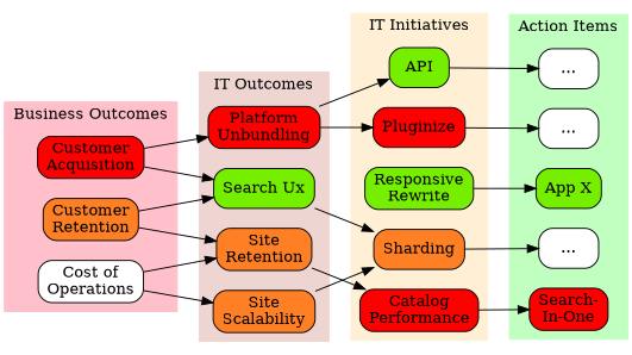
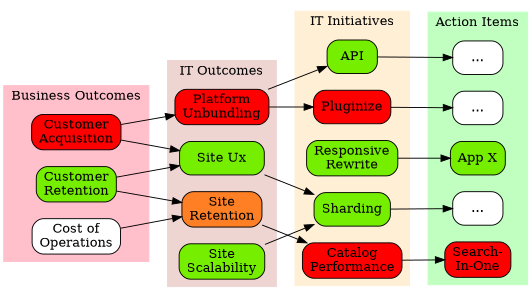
  digraph {
    fontname="DejaVu Serif"
    rank=same
    rankdir=LR
    splines=line
    style=filled
    node [color=black fillcolor=red fontname="DejaVu Serif" shape=box style="rounded,filled"]
    edge [fontname="DejaVu Serif"]
    n1 [label="Customer\nAcquisition"]
-   n2 [fillcolor=chocolate1 label="Customer\nRetention"]
+   n2 [fillcolor=chartreuse2 label="Customer\nRetention"]
    n3 [fillcolor=white label="Cost of\nOperations"]
    n4 [label="Platform\nUnbundling"]
-   n5 [fillcolor=chartreuse2 label="Search Ux"]
+   n5 [fillcolor=chartreuse2 label="Site Ux"]
    n6 [fillcolor=chocolate1 label="Site\nRetention"]
-   n7 [fillcolor=chocolate1 label="Site\nScalability"]
+   n7 [fillcolor=chartreuse2 label="Site\nScalability"]
    n8 [fillcolor=chartreuse2 label=API]
    n9 [label=Pluginize]
    n10 [fillcolor=chartreuse2 label="Responsive\nRewrite"]
    n11 [label="Catalog\nPerformance"]
-   n12 [fillcolor=chocolate1 label=Sharding]
+   n12 [fillcolor=chartreuse2 label=Sharding]
    n13 [fillcolor=white label="..."]
    n14 [fillcolor=white label="..."]
    n15 [fillcolor=chartreuse2 label="App X"]
    n16 [label="Search-\nIn-One"]
    n17 [fillcolor=white label="..."]
    subgraph cluster_1 {
      color=pink
      label="Business Outcomes"
      n1
      n2
      n3
    }
    subgraph cluster_2 {
      color=mistyrose2
      label="IT Outcomes"
      n4
      n5
      n6
      n7
    }
    subgraph cluster_3 {
      color=papayawhip
      label="IT Initiatives"
      n8
      n9
      n10
      n11
      n12
    }
    subgraph cluster_4 {
      color=darkseagreen1
      label="Action Items"
      n13
      n14
      n15
      n16
      n17
    }
    n1 -> n4
    n1 -> n5
    n2 -> n5
    n2 -> n6
    n3 -> n6
-   n3 -> n7
    n4 -> n8
    n4 -> n9
    n5 -> n12
    n6 -> n11
    n7 -> n12
    n8 -> n13
    n9 -> n14
    n10 -> n15
    n11 -> n16
    n12 -> n17
  }
